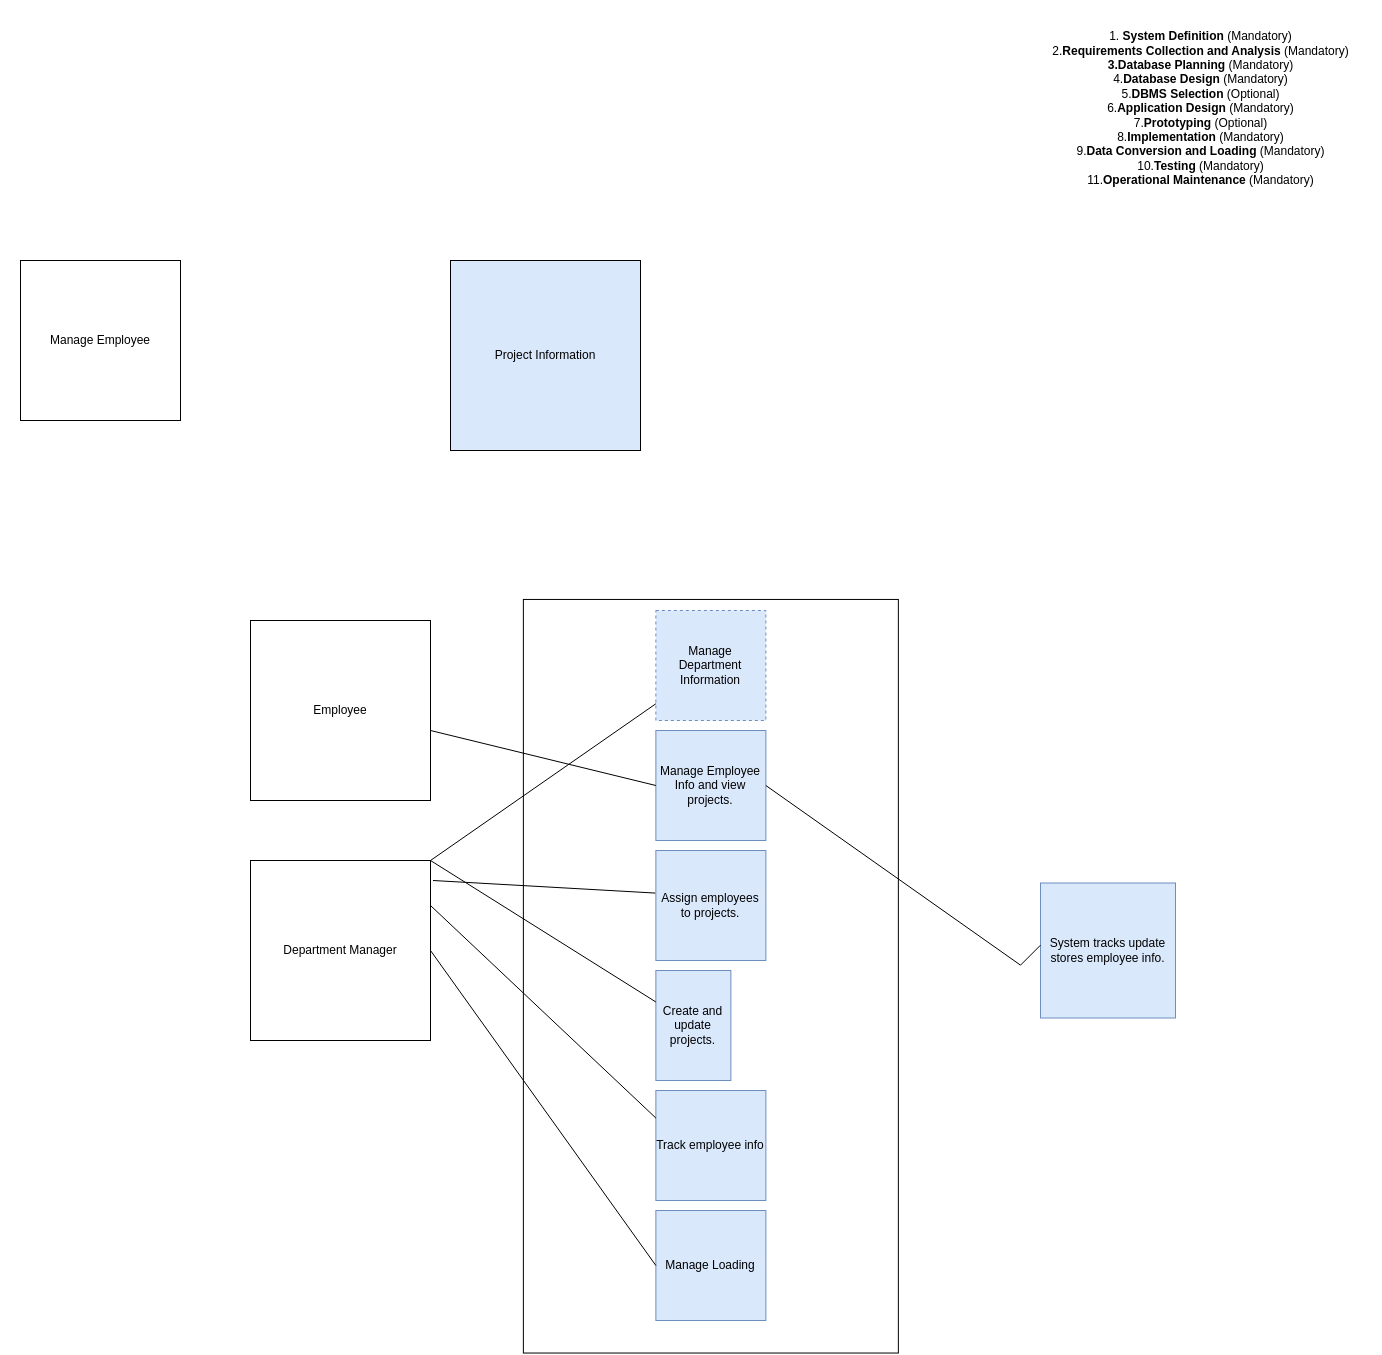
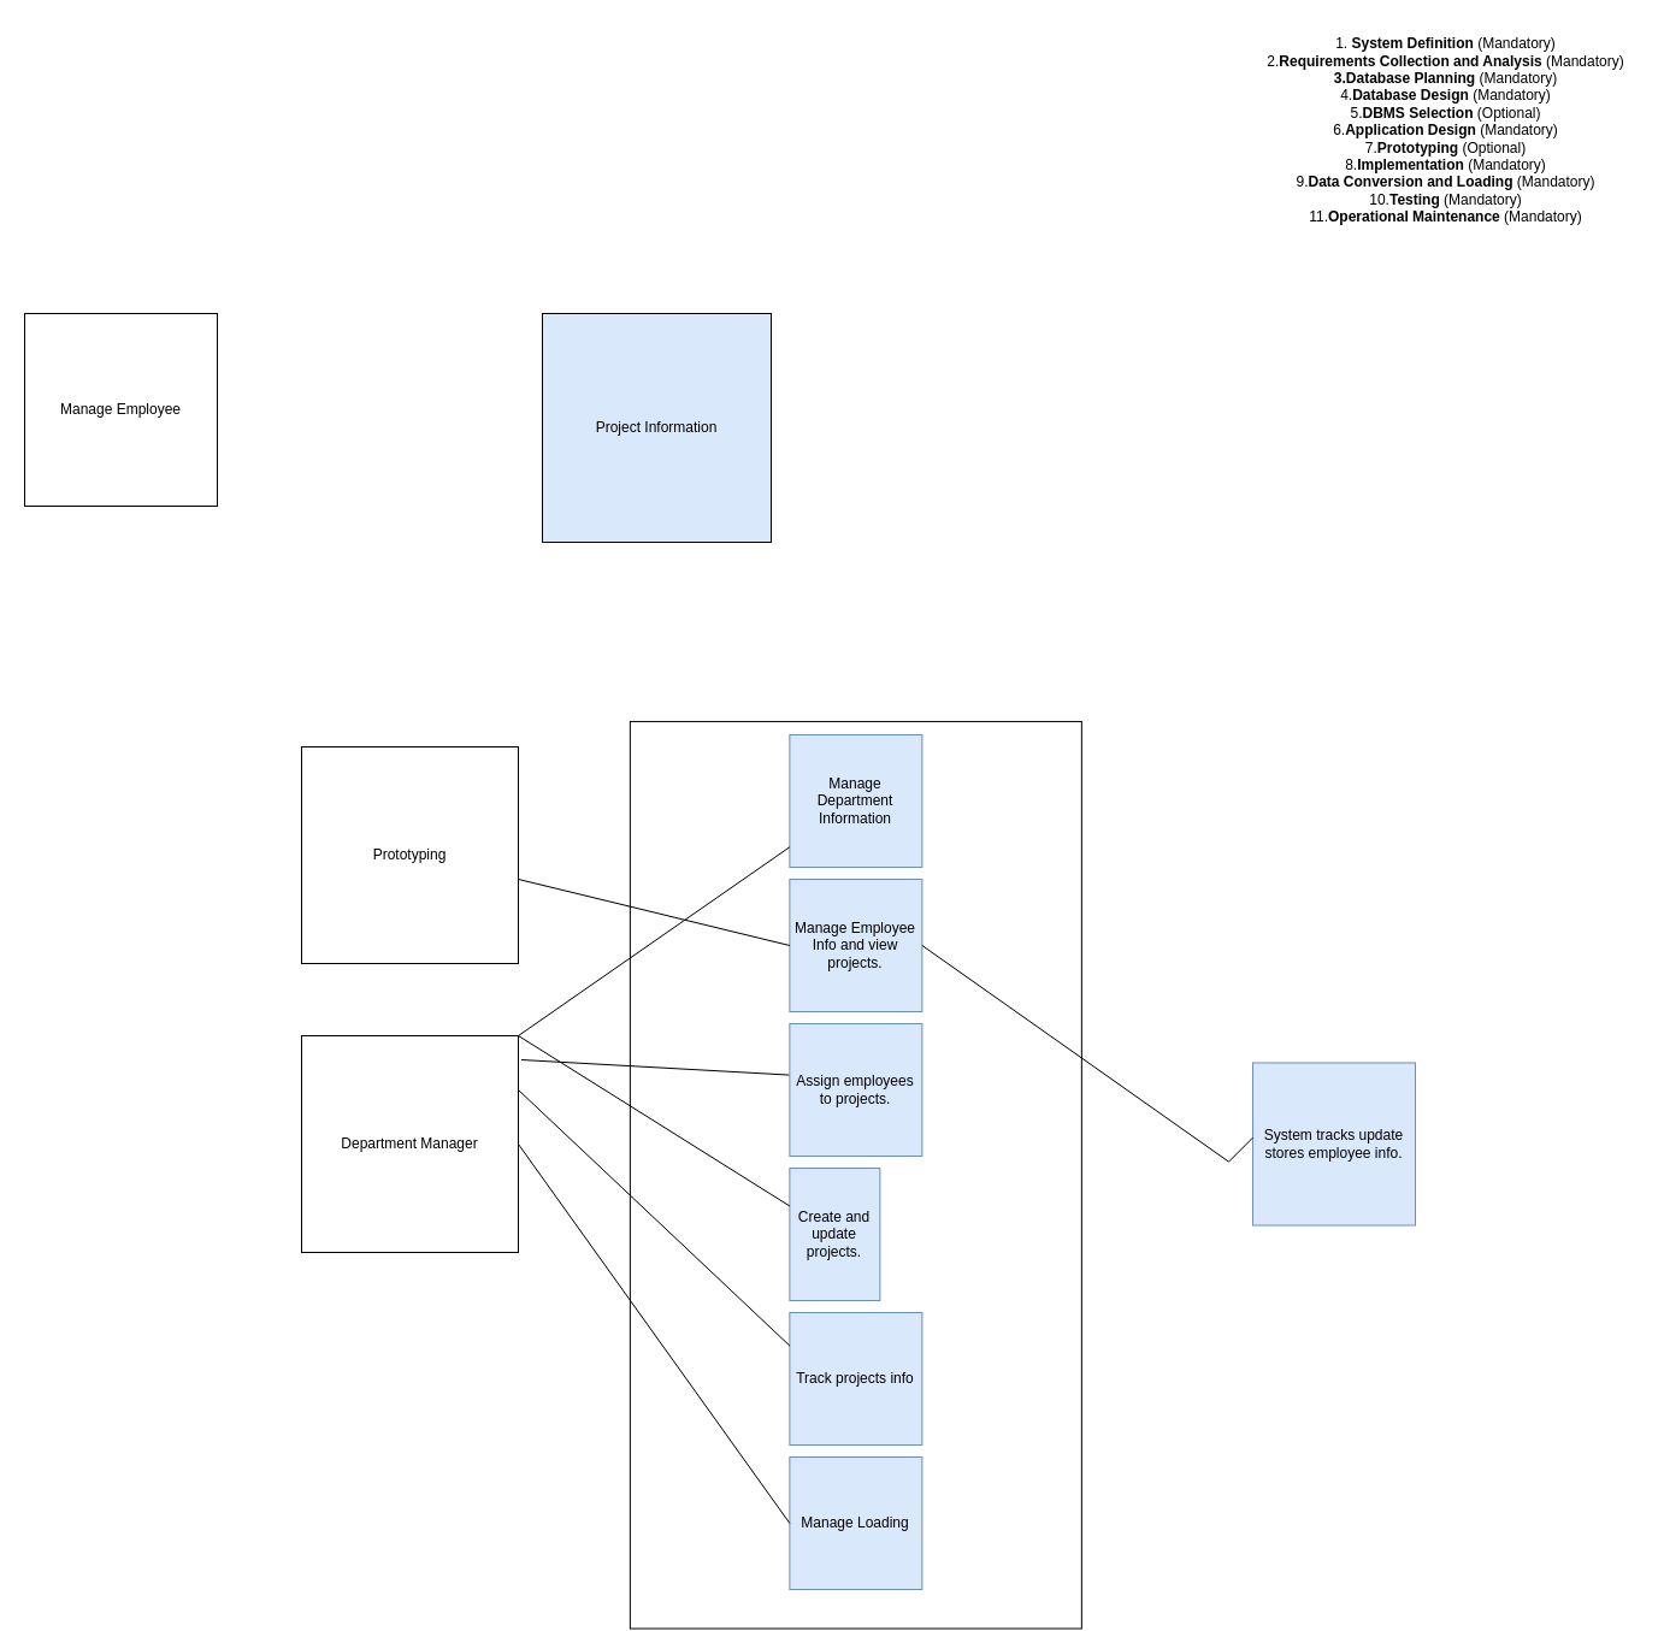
  <mxCell id="0" />
  <mxCell id="1" parent="0" />
  <mxCell id="2" value="1. &lt;b&gt;System Definition&lt;/b&gt; (Mandatory)&lt;div&gt;2.&lt;strong&gt;Requirements Collection and Analysis&lt;/strong&gt; (Mandatory)&lt;br&gt;&lt;div&gt;&lt;strong&gt;3.Database Planning&lt;/strong&gt; (Mandatory)&lt;br&gt;&lt;/div&gt;&lt;/div&gt;&lt;div&gt;4.&lt;strong style=&quot;background-color: initial;&quot;&gt;Database Design&lt;/strong&gt;&lt;span style=&quot;background-color: initial;&quot;&gt; (Mandatory)&lt;/span&gt;&lt;/div&gt;&lt;div&gt;&lt;span style=&quot;background-color: initial;&quot;&gt;5.&lt;/span&gt;&lt;strong style=&quot;background-color: initial;&quot;&gt;DBMS Selection&lt;/strong&gt;&lt;span style=&quot;background-color: initial;&quot;&gt; (Optional)&lt;/span&gt;&lt;/div&gt;&lt;div&gt;&lt;span style=&quot;background-color: initial;&quot;&gt;6.&lt;/span&gt;&lt;strong style=&quot;background-color: initial;&quot;&gt;Application Design&lt;/strong&gt;&lt;span style=&quot;background-color: initial;&quot;&gt; (Mandatory)&lt;/span&gt;&lt;/div&gt;&lt;div&gt;&lt;span style=&quot;background-color: initial;&quot;&gt;7.&lt;/span&gt;&lt;strong style=&quot;background-color: initial;&quot;&gt;Prototyping&lt;/strong&gt;&lt;span style=&quot;background-color: initial;&quot;&gt; (Optional)&lt;/span&gt;&lt;/div&gt;&lt;div&gt;&lt;span style=&quot;background-color: initial;&quot;&gt;8.&lt;/span&gt;&lt;strong style=&quot;background-color: initial;&quot;&gt;Implementation&lt;/strong&gt;&lt;span style=&quot;background-color: initial;&quot;&gt; (Mandatory)&lt;/span&gt;&lt;/div&gt;&lt;div&gt;&lt;span style=&quot;background-color: initial;&quot;&gt;9.&lt;/span&gt;&lt;strong style=&quot;background-color: initial;&quot;&gt;Data Conversion and Loading&lt;/strong&gt;&lt;span style=&quot;background-color: initial;&quot;&gt; (Mandatory)&lt;/span&gt;&lt;/div&gt;&lt;div&gt;&lt;span style=&quot;background-color: initial;&quot;&gt;10.&lt;/span&gt;&lt;strong style=&quot;background-color: initial;&quot;&gt;Testing&lt;/strong&gt;&lt;span style=&quot;background-color: initial;&quot;&gt; (Mandatory)&lt;/span&gt;&lt;/div&gt;&lt;div&gt;&lt;span style=&quot;background-color: initial;&quot;&gt;11.&lt;/span&gt;&lt;strong style=&quot;background-color: initial;&quot;&gt;Operational Maintenance&lt;/strong&gt;&lt;span style=&quot;background-color: initial;&quot;&gt; (Mandatory)&lt;/span&gt;&lt;/div&gt;&lt;div&gt;&lt;span style=&quot;background-color: initial;&quot;&gt;&lt;br&gt;&lt;/span&gt;&lt;/div&gt;" style="text;html=1;align=center;verticalAlign=middle;resizable=0;points=[];autosize=1;strokeColor=none;fillColor=none;" parent="1" vertex="1"><mxGeometry x="1040" y="20" width="320" height="190" as="geometry" /></mxCell>
  <mxCell id="3" value="Manage Employee" style="whiteSpace=wrap;html=1;aspect=fixed;" parent="1" vertex="1"><mxGeometry x="20" y="260" width="160" height="160" as="geometry" /></mxCell>
  <mxCell id="4" value="Project Information" style="whiteSpace=wrap;html=1;aspect=fixed;fillColor=#dae8fc;" parent="1" vertex="1"><mxGeometry x="450" y="260" width="190" height="190" as="geometry" /></mxCell>
- <mxCell id="5" value="Employee" style="whiteSpace=wrap;html=1;aspect=fixed;" parent="1" vertex="1"><mxGeometry x="250" y="620" width="180" height="180" as="geometry" /></mxCell>
+ <mxCell id="5" value="Prototyping" style="whiteSpace=wrap;html=1;aspect=fixed;" parent="1" vertex="1"><mxGeometry x="250" y="620" width="180" height="180" as="geometry" /></mxCell>
  <mxCell id="6" value="Department Manager" style="whiteSpace=wrap;html=1;aspect=fixed;" parent="1" vertex="1"><mxGeometry x="250" y="860" width="180" height="180" as="geometry" /></mxCell>
  <mxCell id="7" value="" style="rounded=0;whiteSpace=wrap;html=1;rotation=-90;" parent="1" vertex="1"><mxGeometry x="333.58" y="788.24" width="753.58" height="374.99" as="geometry" /></mxCell>
- <mxCell id="8" value="Manage Department Information" style="whiteSpace=wrap;html=1;aspect=fixed;fillColor=#dae8fc;strokeColor=#6c8ebf;dashed=1;" parent="1" vertex="1"><mxGeometry x="655.37" y="610" width="110" height="110" as="geometry" /></mxCell>
+ <mxCell id="8" value="Manage Department Information" style="whiteSpace=wrap;html=1;aspect=fixed;fillColor=#dae8fc;strokeColor=#6c8ebf;" parent="1" vertex="1"><mxGeometry x="655.37" y="610" width="110" height="110" as="geometry" /></mxCell>
  <mxCell id="9" value="Manage Employee Info and view projects.&lt;span style=&quot;color: rgba(0, 0, 0, 0); font-family: monospace; font-size: 0px; text-align: start; text-wrap: nowrap;&quot;&gt;%3CmxGraphModel%3E%3Croot%3E%3CmxCell%20id%3D%220%22%2F%3E%3CmxCell%20id%3D%221%22%20parent%3D%220%22%2F%3E%3CmxCell%20id%3D%222%22%20value%3D%22Manage%20Department%20Information%22%20style%3D%22whiteSpace%3Dwrap%3Bhtml%3D1%3Baspect%3Dfixed%3BfillColor%3D%23dae8fc%3BstrokeColor%3D%236c8ebf%3B%22%20vertex%3D%221%22%20parent%3D%221%22%3E%3CmxGeometry%20x%3D%2255.37%22%20y%3D%22600%22%20width%3D%22110%22%20height%3D%22110%22%20as%3D%22geometry%22%2F%3E%3C%2FmxCell%3E%3C%2Froot%3E%3C%2FmxGraphModel%3E&lt;/span&gt;" style="whiteSpace=wrap;html=1;aspect=fixed;fillColor=#dae8fc;strokeColor=#6c8ebf;" parent="1" vertex="1"><mxGeometry x="655.37" y="730" width="110" height="110" as="geometry" /></mxCell>
  <mxCell id="10" value="Assign employees to projects&lt;span style=&quot;color: rgba(0, 0, 0, 0); font-family: monospace; font-size: 0px; text-align: start; text-wrap: nowrap;&quot;&gt;%3CmxGraphModel%3E%3Croot%3E%3CmxCell%20id%3D%220%22%2F%3E%3CmxCell%20id%3D%221%22%20parent%3D%220%22%2F%3E%3CmxCell%20id%3D%222%22%20value%3D%22Manage%20Employee%20Info%20and%20view%20projects.%26lt%3Bspan%20style%3D%26quot%3Bcolor%3A%20rgba(0%2C%200%2C%200%2C%200)%3B%20font-family%3A%20monospace%3B%20font-size%3A%200px%3B%20text-align%3A%20start%3B%20text-wrap%3A%20nowrap%3B%26quot%3B%26gt%3B%253CmxGraphModel%253E%253Croot%253E%253CmxCell%2520id%253D%25220%2522%252F%253E%253CmxCell%2520id%253D%25221%2522%2520parent%253D%25220%2522%252F%253E%253CmxCell%2520id%253D%25222%2522%2520value%253D%2522Manage%2520Department%2520Information%2522%2520style%253D%2522whiteSpace%253Dwrap%253Bhtml%253D1%253Baspect%253Dfixed%253BfillColor%253D%2523dae8fc%253BstrokeColor%253D%25236c8ebf%253B%2522%2520vertex%253D%25221%2522%2520parent%253D%25221%2522%253E%253CmxGeometry%2520x%253D%252255.37%2522%2520y%253D%2522600%2522%2520width%253D%2522110%2522%2520height%253D%2522110%2522%2520as%253D%2522geometry%2522%252F%253E%253C%252FmxCell%253E%253C%252Froot%253E%253C%252FmxGraphModel%253E%26lt%3B%2Fspan%26gt%3B%22%20style%3D%22whiteSpace%3Dwrap%3Bhtml%3D1%3Baspect%3Dfixed%3BfillColor%3D%23dae8fc%3BstrokeColor%3D%236c8ebf%3B%22%20vertex%3D%221%22%20parent%3D%221%22%3E%3CmxGeometry%20x%3D%2255.37%22%20y%3D%22720%22%20width%3D%22110%22%20height%3D%22110%22%20as%3D%22geometry%22%2F%3E%3C%2FmxCell%3E%3C%2Froot%3E%3C%2FmxGraphModel%3E&lt;/span&gt;." style="whiteSpace=wrap;html=1;aspect=fixed;fillColor=#dae8fc;strokeColor=#6c8ebf;" parent="1" vertex="1"><mxGeometry x="655.37" y="850" width="110" height="110" as="geometry" /></mxCell>
  <mxCell id="11" value="Create and update projects." style="whiteSpace=wrap;html=1;aspect=fixed;fillColor=#dae8fc;strokeColor=#6c8ebf;" parent="1" vertex="1"><mxGeometry x="655.37" y="970" width="75" height="110" as="geometry" /></mxCell>
- <mxCell id="12" value="Track employee info" style="whiteSpace=wrap;html=1;aspect=fixed;fillColor=#dae8fc;strokeColor=#6c8ebf;" parent="1" vertex="1"><mxGeometry x="655.37" y="1090" width="110" height="110" as="geometry" /></mxCell>
+ <mxCell id="12" value="Track projects info" style="whiteSpace=wrap;html=1;aspect=fixed;fillColor=#dae8fc;strokeColor=#6c8ebf;" parent="1" vertex="1"><mxGeometry x="655.37" y="1090" width="110" height="110" as="geometry" /></mxCell>
  <mxCell id="13" value="Manage Loading" style="whiteSpace=wrap;html=1;aspect=fixed;fillColor=#dae8fc;strokeColor=#6c8ebf;" parent="1" vertex="1"><mxGeometry x="655.37" y="1210" width="110" height="110" as="geometry" /></mxCell>
  <mxCell id="14" value="System tracks update stores employee info." style="whiteSpace=wrap;html=1;aspect=fixed;fillColor=#dae8fc;strokeColor=#6c8ebf;" parent="1" vertex="1"><mxGeometry x="1040" y="882.5" width="135" height="135" as="geometry" /></mxCell>
  <mxCell id="15" value="" style="endArrow=none;html=1;rounded=0;exitX=1;exitY=0.5;exitDx=0;exitDy=0;entryX=0;entryY=0.5;entryDx=0;entryDy=0;" parent="1" source="6" target="13" edge="1"><mxGeometry width="50" height="50" relative="1" as="geometry"><mxPoint x="520" y="980" as="sourcePoint" /><mxPoint x="570" y="930" as="targetPoint" /></mxGeometry></mxCell>
  <mxCell id="16" value="" style="endArrow=none;html=1;rounded=0;exitX=1;exitY=0.25;exitDx=0;exitDy=0;entryX=0;entryY=0.25;entryDx=0;entryDy=0;" parent="1" source="6" target="12" edge="1"><mxGeometry width="50" height="50" relative="1" as="geometry"><mxPoint x="420" y="920" as="sourcePoint" /><mxPoint x="645" y="1235" as="targetPoint" /></mxGeometry></mxCell>
  <mxCell id="17" value="" style="endArrow=none;html=1;rounded=0;exitX=1;exitY=0.25;exitDx=0;exitDy=0;" parent="1" target="11" edge="1"><mxGeometry width="50" height="50" relative="1" as="geometry"><mxPoint x="430" y="860" as="sourcePoint" /><mxPoint x="655" y="1073" as="targetPoint" /></mxGeometry></mxCell>
  <mxCell id="18" value="" style="endArrow=none;html=1;rounded=0;exitX=1;exitY=0.25;exitDx=0;exitDy=0;entryX=-0.006;entryY=0.387;entryDx=0;entryDy=0;entryPerimeter=0;" parent="1" target="10" edge="1"><mxGeometry width="50" height="50" relative="1" as="geometry"><mxPoint x="432.5" y="880" as="sourcePoint" /><mxPoint x="657.5" y="1013" as="targetPoint" /></mxGeometry></mxCell>
  <mxCell id="19" value="" style="endArrow=none;html=1;rounded=0;exitX=1;exitY=0.25;exitDx=0;exitDy=0;entryX=0;entryY=0.5;entryDx=0;entryDy=0;" parent="1" target="9" edge="1"><mxGeometry width="50" height="50" relative="1" as="geometry"><mxPoint x="430" y="730" as="sourcePoint" /><mxPoint x="652.5" y="743" as="targetPoint" /></mxGeometry></mxCell>
  <mxCell id="20" value="" style="endArrow=none;html=1;rounded=0;" parent="1" target="8" edge="1"><mxGeometry width="50" height="50" relative="1" as="geometry"><mxPoint x="430" y="860" as="sourcePoint" /><mxPoint x="480" y="810" as="targetPoint" /></mxGeometry></mxCell>
  <mxCell id="21" value="" style="endArrow=none;html=1;rounded=0;exitX=1;exitY=0.5;exitDx=0;exitDy=0;" parent="1" source="9" edge="1"><mxGeometry width="50" height="50" relative="1" as="geometry"><mxPoint x="990" y="994.66" as="sourcePoint" /><mxPoint x="1040" y="944.66" as="targetPoint" /><Array as="points"><mxPoint x="1020" y="964.66" /></Array></mxGeometry></mxCell>
